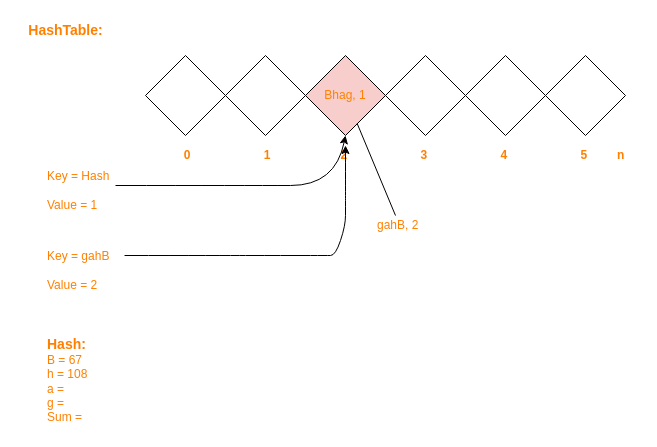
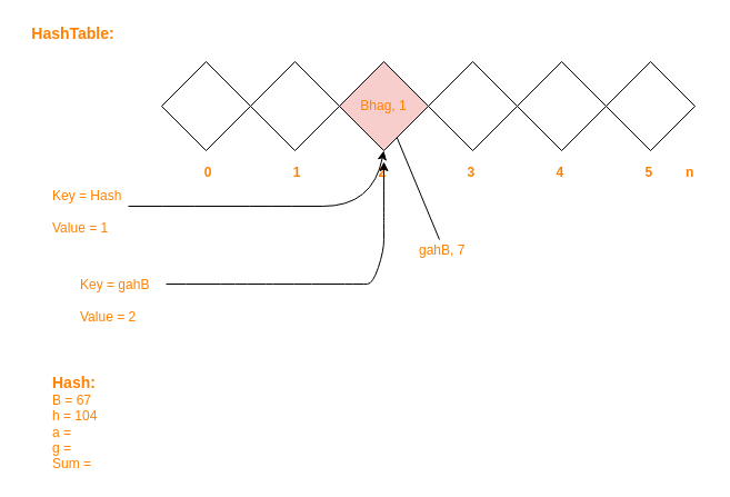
  <mxCell id="0" />
  <mxCell id="1" parent="0" />
  <mxCell id="2" value="&lt;b&gt;&lt;font style=&quot;font-size: 14px&quot; color=&quot;#ff8000&quot;&gt;HashTable:&lt;/font&gt;&lt;/b&gt;" style="text;html=1;resizable=0;autosize=1;align=center;verticalAlign=middle;points=[];fillColor=none;strokeColor=none;rounded=0;" vertex="1" parent="1"><mxGeometry x="20" y="20" width="90" height="20" as="geometry" /></mxCell>
  <mxCell id="3" value="" style="rhombus;whiteSpace=wrap;html=1;" vertex="1" parent="1"><mxGeometry x="145" y="55" width="80" height="80" as="geometry" /></mxCell>
  <mxCell id="4" value="" style="rhombus;whiteSpace=wrap;html=1;" vertex="1" parent="1"><mxGeometry x="225" y="55" width="80" height="80" as="geometry" /></mxCell>
  <mxCell id="5" value="&lt;font color=&quot;#ff8000&quot;&gt;Bhag, 1&lt;/font&gt;" style="rhombus;whiteSpace=wrap;html=1;fillColor=#f8cecc;" vertex="1" parent="1"><mxGeometry x="305" y="55" width="80" height="80" as="geometry" /></mxCell>
  <mxCell id="6" value="" style="rhombus;whiteSpace=wrap;html=1;" vertex="1" parent="1"><mxGeometry x="385" y="55" width="80" height="80" as="geometry" /></mxCell>
  <mxCell id="7" value="" style="rhombus;whiteSpace=wrap;html=1;" vertex="1" parent="1"><mxGeometry x="465" y="55" width="80" height="80" as="geometry" /></mxCell>
  <mxCell id="8" value="" style="rhombus;whiteSpace=wrap;html=1;" vertex="1" parent="1"><mxGeometry x="545" y="55" width="80" height="80" as="geometry" /></mxCell>
  <mxCell id="9" value="&lt;b&gt;&lt;font color=&quot;#ff8000&quot;&gt;&amp;nbsp; 0&amp;nbsp; &amp;nbsp; &amp;nbsp; &amp;nbsp; &amp;nbsp; &amp;nbsp; &amp;nbsp; &amp;nbsp; &amp;nbsp; &amp;nbsp; &amp;nbsp; 1&amp;nbsp; &amp;nbsp; &amp;nbsp; &amp;nbsp; &amp;nbsp; &amp;nbsp; &amp;nbsp; &amp;nbsp; &amp;nbsp; &amp;nbsp; &amp;nbsp;2&amp;nbsp; &amp;nbsp; &amp;nbsp; &amp;nbsp; &amp;nbsp; &amp;nbsp; &amp;nbsp; &amp;nbsp; &amp;nbsp; &amp;nbsp; &amp;nbsp; 3&amp;nbsp; &amp;nbsp; &amp;nbsp; &amp;nbsp; &amp;nbsp; &amp;nbsp; &amp;nbsp; &amp;nbsp; &amp;nbsp; &amp;nbsp; &amp;nbsp; 4&amp;nbsp; &amp;nbsp; &amp;nbsp; &amp;nbsp; &amp;nbsp; &amp;nbsp; &amp;nbsp; &amp;nbsp; &amp;nbsp; &amp;nbsp; &amp;nbsp; 5&amp;nbsp; &amp;nbsp; &amp;nbsp; &amp;nbsp; &amp;nbsp;n&lt;/font&gt;&lt;/b&gt;" style="text;html=1;align=left;verticalAlign=middle;resizable=0;points=[];autosize=1;" vertex="1" parent="1"><mxGeometry x="175" y="145" width="460" height="20" as="geometry" /></mxCell>
  <mxCell id="10" value="&lt;font color=&quot;#ff8000&quot;&gt;Key = Hash&lt;br&gt;&lt;br&gt;Value = 1&lt;br&gt;&lt;/font&gt;" style="text;html=1;align=left;verticalAlign=middle;resizable=0;points=[];autosize=1;" vertex="1" parent="1"><mxGeometry x="45" y="165" width="80" height="50" as="geometry" /></mxCell>
- <mxCell id="11" value="&lt;font color=&quot;#ff8000&quot;&gt;Key = gahB&lt;br&gt;&lt;br&gt;Value = 2&lt;br&gt;&lt;/font&gt;" style="text;html=1;align=left;verticalAlign=middle;resizable=0;points=[];autosize=1;" vertex="1" parent="1"><mxGeometry x="45" y="245" width="80" height="50" as="geometry" /></mxCell>
+ <mxCell id="11" value="&lt;font color=&quot;#ff8000&quot;&gt;Key = gahB&lt;br&gt;&lt;br&gt;Value = 2&lt;br&gt;&lt;/font&gt;" style="text;html=1;align=left;verticalAlign=middle;resizable=0;points=[];autosize=1;" vertex="1" parent="1"><mxGeometry x="70" y="245" width="80" height="50" as="geometry" /></mxCell>
  <mxCell id="12" value="" style="curved=1;endArrow=classic;html=1;entryX=0.5;entryY=1;entryDx=0;entryDy=0;" edge="1" parent="1" target="5"><mxGeometry width="50" height="50" relative="1" as="geometry"><mxPoint x="115" y="185" as="sourcePoint" /><mxPoint x="325" y="35" as="targetPoint" /><Array as="points"><mxPoint x="245" y="185" /><mxPoint x="335" y="185" /></Array></mxGeometry></mxCell>
  <mxCell id="13" value="" style="curved=1;endArrow=classic;html=1;exitX=0.988;exitY=0.2;exitDx=0;exitDy=0;exitPerimeter=0;" edge="1" parent="1" source="11"><mxGeometry width="50" height="50" relative="1" as="geometry"><mxPoint x="125" y="195" as="sourcePoint" /><mxPoint x="345" y="145" as="targetPoint" /><Array as="points"><mxPoint x="225" y="255" /><mxPoint x="265" y="255" /><mxPoint x="295" y="255" /><mxPoint x="325" y="255" /><mxPoint x="335" y="255" /><mxPoint x="345" y="225" /><mxPoint x="345" y="205" /><mxPoint x="345" y="195" /></Array></mxGeometry></mxCell>
  <mxCell id="14" value="" style="endArrow=none;html=1;" edge="1" parent="1" target="5"><mxGeometry width="50" height="50" relative="1" as="geometry"><mxPoint x="395" y="215" as="sourcePoint" /><mxPoint x="655" y="285" as="targetPoint" /></mxGeometry></mxCell>
- <mxCell id="15" value="&lt;font color=&quot;#ff8000&quot;&gt;gahB, 2&lt;/font&gt;" style="text;html=1;align=left;verticalAlign=middle;resizable=0;points=[];autosize=1;" vertex="1" parent="1"><mxGeometry x="375" y="215" width="60" height="20" as="geometry" /></mxCell>
- <mxCell id="16" value="&lt;font style=&quot;font-size: 14px&quot; color=&quot;#ff8000&quot;&gt;&lt;b&gt;Hash:&lt;br&gt;&lt;/b&gt;&lt;/font&gt;&lt;font color=&quot;#ff8000&quot; style=&quot;font-size: 12px&quot;&gt;B = 67&lt;br&gt;h = 108&lt;br&gt;a =&amp;nbsp;&lt;br&gt;g =&amp;nbsp;&lt;br&gt;Sum =&amp;nbsp;&lt;br&gt;&lt;/font&gt;" style="text;html=1;align=left;verticalAlign=middle;resizable=0;points=[];autosize=1;" vertex="1" parent="1"><mxGeometry x="45" y="335" width="60" height="90" as="geometry" /></mxCell>
+ <mxCell id="15" value="&lt;font color=&quot;#ff8000&quot;&gt;gahB, 7&lt;/font&gt;" style="text;html=1;align=left;verticalAlign=middle;resizable=0;points=[];autosize=1;" vertex="1" parent="1"><mxGeometry x="375" y="215" width="60" height="20" as="geometry" /></mxCell>
+ <mxCell id="16" value="&lt;font style=&quot;font-size: 14px&quot; color=&quot;#ff8000&quot;&gt;&lt;b&gt;Hash:&lt;br&gt;&lt;/b&gt;&lt;/font&gt;&lt;font color=&quot;#ff8000&quot; style=&quot;font-size: 12px&quot;&gt;B = 67&lt;br&gt;h = 104&lt;br&gt;a =&amp;nbsp;&lt;br&gt;g =&amp;nbsp;&lt;br&gt;Sum =&amp;nbsp;&lt;br&gt;&lt;/font&gt;" style="text;html=1;align=left;verticalAlign=middle;resizable=0;points=[];autosize=1;" vertex="1" parent="1"><mxGeometry x="45" y="335" width="60" height="90" as="geometry" /></mxCell>
